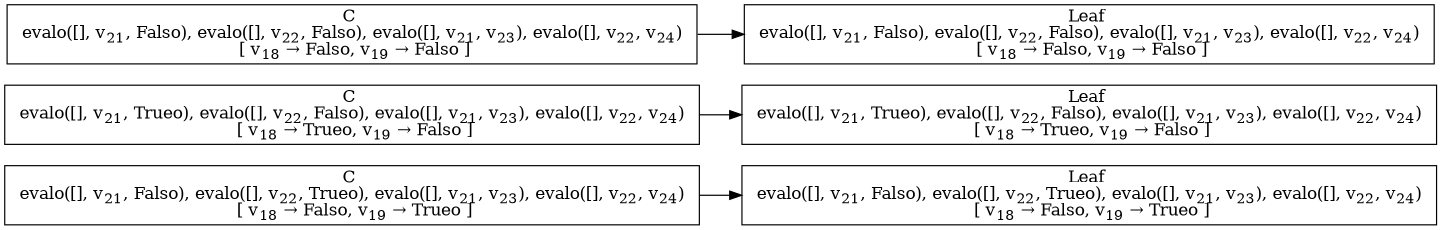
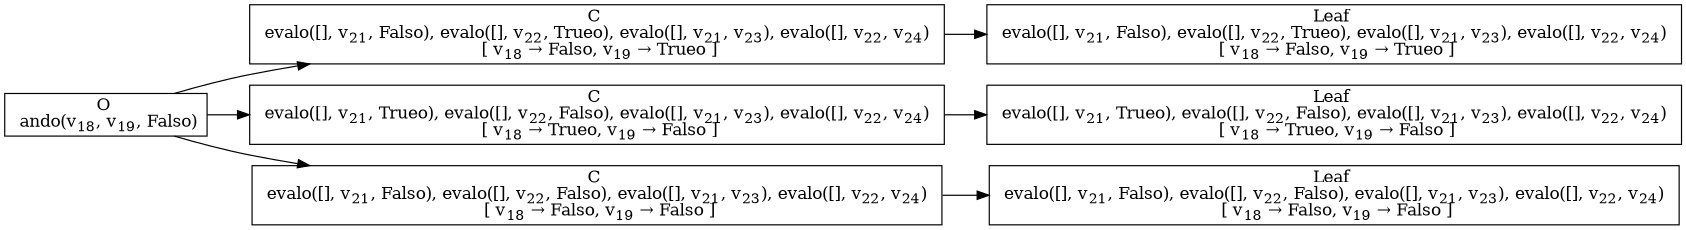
  digraph {
    rankdir=LR
    node [fillcolor=white shape=box style=filled]
+   n1 [label=<O <BR/> ando(v<SUB>18</SUB>, v<SUB>19</SUB>, Falso)>]
    n2 [label=<C <BR/> evalo([], v<SUB>21</SUB>, Falso), evalo([], v<SUB>22</SUB>, Trueo), evalo([], v<SUB>21</SUB>, v<SUB>23</SUB>), evalo([], v<SUB>22</SUB>, v<SUB>24</SUB>) <BR/>  [ v<SUB>18</SUB> &rarr; Falso, v<SUB>19</SUB> &rarr; Trueo ] >]
    n3 [label=<C <BR/> evalo([], v<SUB>21</SUB>, Trueo), evalo([], v<SUB>22</SUB>, Falso), evalo([], v<SUB>21</SUB>, v<SUB>23</SUB>), evalo([], v<SUB>22</SUB>, v<SUB>24</SUB>) <BR/>  [ v<SUB>18</SUB> &rarr; Trueo, v<SUB>19</SUB> &rarr; Falso ] >]
    n4 [label=<C <BR/> evalo([], v<SUB>21</SUB>, Falso), evalo([], v<SUB>22</SUB>, Falso), evalo([], v<SUB>21</SUB>, v<SUB>23</SUB>), evalo([], v<SUB>22</SUB>, v<SUB>24</SUB>) <BR/>  [ v<SUB>18</SUB> &rarr; Falso, v<SUB>19</SUB> &rarr; Falso ] >]
    n5 [label=<Leaf <BR/> evalo([], v<SUB>21</SUB>, Falso), evalo([], v<SUB>22</SUB>, Trueo), evalo([], v<SUB>21</SUB>, v<SUB>23</SUB>), evalo([], v<SUB>22</SUB>, v<SUB>24</SUB>) <BR/>  [ v<SUB>18</SUB> &rarr; Falso, v<SUB>19</SUB> &rarr; Trueo ] >]
    n6 [label=<Leaf <BR/> evalo([], v<SUB>21</SUB>, Trueo), evalo([], v<SUB>22</SUB>, Falso), evalo([], v<SUB>21</SUB>, v<SUB>23</SUB>), evalo([], v<SUB>22</SUB>, v<SUB>24</SUB>) <BR/>  [ v<SUB>18</SUB> &rarr; Trueo, v<SUB>19</SUB> &rarr; Falso ] >]
    n7 [label=<Leaf <BR/> evalo([], v<SUB>21</SUB>, Falso), evalo([], v<SUB>22</SUB>, Falso), evalo([], v<SUB>21</SUB>, v<SUB>23</SUB>), evalo([], v<SUB>22</SUB>, v<SUB>24</SUB>) <BR/>  [ v<SUB>18</SUB> &rarr; Falso, v<SUB>19</SUB> &rarr; Falso ] >]
+   n1 -> n2
+   n1 -> n3
+   n1 -> n4
    n2 -> n5
    n3 -> n6
    n4 -> n7
  }
